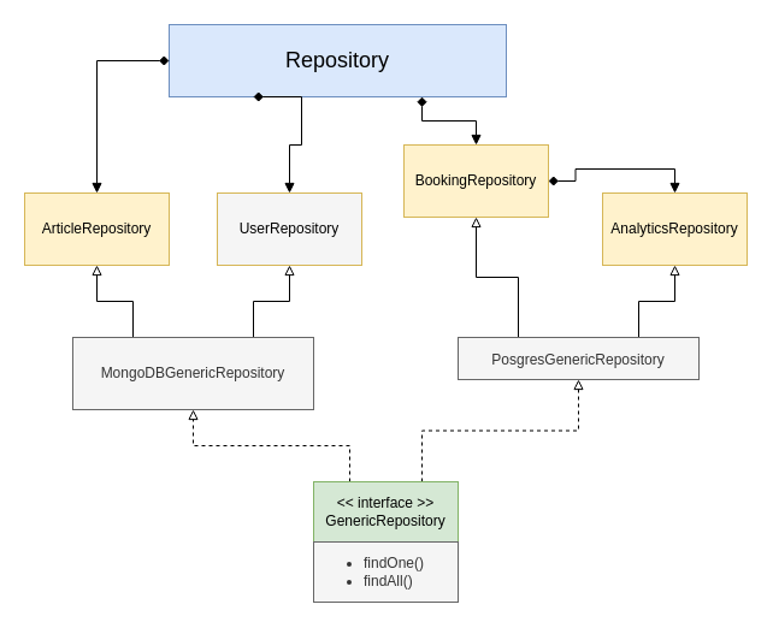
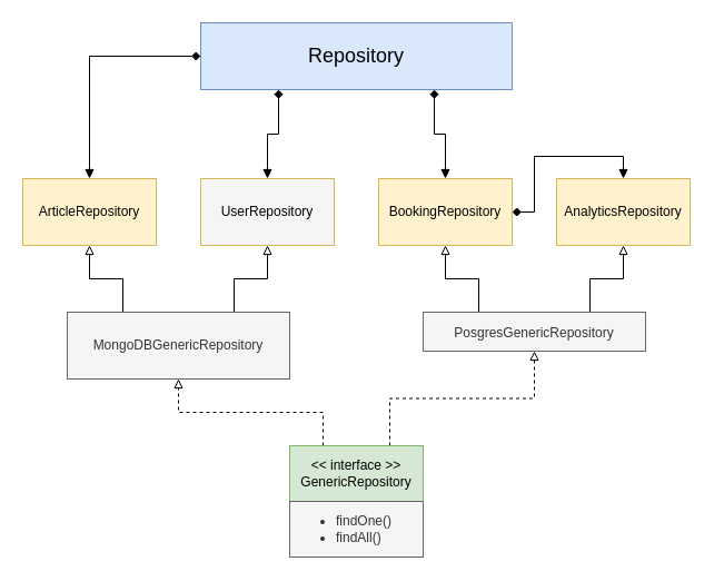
  <mxCell id="0" />
  <mxCell id="1" parent="0" />
- <mxCell id="2" value="&lt;font style=&quot;font-size: 18px;&quot;&gt;Repository&lt;/font&gt;" style="rounded=0;whiteSpace=wrap;html=1;fillColor=#dae8fc;strokeColor=#6c8ebf;" parent="1" vertex="1"><mxGeometry x="140" y="20" width="280" height="60" as="geometry" /></mxCell>
+ <mxCell id="2" value="&lt;font style=&quot;font-size: 18px;&quot;&gt;Repository&lt;/font&gt;" style="rounded=0;whiteSpace=wrap;html=1;fillColor=#dae8fc;strokeColor=#6c8ebf;" parent="1" vertex="1"><mxGeometry x="180" y="20" width="280" height="60" as="geometry" /></mxCell>
  <mxCell id="3" style="edgeStyle=orthogonalEdgeStyle;rounded=0;orthogonalLoop=1;jettySize=auto;html=1;exitX=0.75;exitY=0;exitDx=0;exitDy=0;entryX=0.5;entryY=1;entryDx=0;entryDy=0;strokeWidth=1;fontSize=18;endArrow=block;endFill=0;" parent="1" source="5" target="7" edge="1"><mxGeometry relative="1" as="geometry" /></mxCell>
  <mxCell id="4" style="edgeStyle=orthogonalEdgeStyle;rounded=0;orthogonalLoop=1;jettySize=auto;html=1;exitX=0.25;exitY=0;exitDx=0;exitDy=0;entryX=0.5;entryY=1;entryDx=0;entryDy=0;strokeWidth=1;fontSize=18;endArrow=block;endFill=0;" parent="1" source="5" target="9" edge="1"><mxGeometry relative="1" as="geometry" /></mxCell>
  <mxCell id="5" value="&lt;p style=&quot;line-height: 0.9;&quot;&gt;&lt;span style=&quot;background-color: initial;&quot;&gt;MongoDBGenericRepository&lt;/span&gt;&lt;br&gt;&lt;/p&gt;" style="rounded=0;whiteSpace=wrap;html=1;fillColor=#f5f5f5;fontColor=#333333;strokeColor=#666666;" parent="1" vertex="1"><mxGeometry x="60" y="280" width="200" height="60" as="geometry" /></mxCell>
  <mxCell id="6" style="edgeStyle=orthogonalEdgeStyle;rounded=0;orthogonalLoop=1;jettySize=auto;html=1;exitX=0.5;exitY=0;exitDx=0;exitDy=0;entryX=0.25;entryY=1;entryDx=0;entryDy=0;strokeWidth=1;fontSize=18;endArrow=diamond;endFill=1;startArrow=block;startFill=1;" parent="1" source="7" target="2" edge="1"><mxGeometry relative="1" as="geometry"><Array as="points"><mxPoint x="240" y="120" /><mxPoint x="250" y="120" /></Array></mxGeometry></mxCell>
  <mxCell id="7" value="UserRepository" style="rounded=0;whiteSpace=wrap;html=1;fillColor=#f5f5f5;strokeColor=#d6b656;" parent="1" vertex="1"><mxGeometry x="180" y="160" width="120" height="60" as="geometry" /></mxCell>
  <mxCell id="8" style="edgeStyle=orthogonalEdgeStyle;rounded=0;orthogonalLoop=1;jettySize=auto;html=1;exitX=0.5;exitY=0;exitDx=0;exitDy=0;entryX=0;entryY=0.5;entryDx=0;entryDy=0;strokeWidth=1;fontSize=18;endArrow=diamond;endFill=1;startArrow=block;startFill=1;" parent="1" source="9" target="2" edge="1"><mxGeometry relative="1" as="geometry" /></mxCell>
  <mxCell id="9" value="ArticleRepository" style="rounded=0;whiteSpace=wrap;html=1;fillColor=#fff2cc;strokeColor=#d6b656;" parent="1" vertex="1"><mxGeometry x="20" y="160" width="120" height="60" as="geometry" /></mxCell>
  <mxCell id="10" style="edgeStyle=orthogonalEdgeStyle;rounded=0;orthogonalLoop=1;jettySize=auto;html=1;exitX=0.75;exitY=0;exitDx=0;exitDy=0;entryX=0.5;entryY=1;entryDx=0;entryDy=0;strokeWidth=1;fontSize=18;endArrow=block;endFill=0;" parent="1" source="12" target="14" edge="1"><mxGeometry relative="1" as="geometry" /></mxCell>
  <mxCell id="11" style="edgeStyle=orthogonalEdgeStyle;rounded=0;orthogonalLoop=1;jettySize=auto;html=1;exitX=0.25;exitY=0;exitDx=0;exitDy=0;entryX=0.5;entryY=1;entryDx=0;entryDy=0;strokeWidth=1;fontSize=18;endArrow=block;endFill=0;" parent="1" source="12" target="16" edge="1"><mxGeometry relative="1" as="geometry" /></mxCell>
  <mxCell id="12" value="&lt;p style=&quot;line-height: 1;&quot;&gt;&lt;span style=&quot;background-color: initial;&quot;&gt;PosgresGenericRepository&lt;/span&gt;&lt;br&gt;&lt;/p&gt;" style="rounded=0;whiteSpace=wrap;html=1;fillColor=#f5f5f5;fontColor=#333333;strokeColor=#666666;" parent="1" vertex="1"><mxGeometry x="380" y="280" width="200" height="35" as="geometry" /></mxCell>
  <mxCell id="13" style="edgeStyle=orthogonalEdgeStyle;rounded=0;orthogonalLoop=1;jettySize=auto;html=1;exitX=0.5;exitY=0;exitDx=0;exitDy=0;strokeWidth=1;fontSize=18;endArrow=diamond;endFill=1;startArrow=block;startFill=1;" parent="1" source="14" target="16" edge="1"><mxGeometry relative="1" as="geometry" /></mxCell>
  <mxCell id="14" value="AnalyticsRepository" style="rounded=0;whiteSpace=wrap;html=1;fillColor=#fff2cc;strokeColor=#d6b656;" parent="1" vertex="1"><mxGeometry x="500" y="160" width="120" height="60" as="geometry" /></mxCell>
  <mxCell id="15" style="edgeStyle=orthogonalEdgeStyle;rounded=0;orthogonalLoop=1;jettySize=auto;html=1;exitX=0.5;exitY=0;exitDx=0;exitDy=0;entryX=0.75;entryY=1;entryDx=0;entryDy=0;strokeWidth=1;fontSize=18;endArrow=diamond;endFill=1;startArrow=block;startFill=1;" parent="1" source="16" target="2" edge="1"><mxGeometry relative="1" as="geometry" /></mxCell>
- <mxCell id="16" value="BookingRepository" style="rounded=0;whiteSpace=wrap;html=1;fillColor=#fff2cc;strokeColor=#d6b656;" parent="1" vertex="1"><mxGeometry x="335" y="120" width="120" height="60" as="geometry" /></mxCell>
+ <mxCell id="16" value="BookingRepository" style="rounded=0;whiteSpace=wrap;html=1;fillColor=#fff2cc;strokeColor=#d6b656;" parent="1" vertex="1"><mxGeometry x="340" y="160" width="120" height="60" as="geometry" /></mxCell>
  <mxCell id="17" style="edgeStyle=orthogonalEdgeStyle;rounded=0;orthogonalLoop=1;jettySize=auto;html=1;exitX=0.75;exitY=0;exitDx=0;exitDy=0;entryX=0.5;entryY=1;entryDx=0;entryDy=0;dashed=1;endArrow=block;endFill=0;" edge="1" parent="1" source="19" target="12"><mxGeometry relative="1" as="geometry" /></mxCell>
  <mxCell id="18" style="edgeStyle=orthogonalEdgeStyle;rounded=0;orthogonalLoop=1;jettySize=auto;html=1;exitX=0.25;exitY=0;exitDx=0;exitDy=0;entryX=0.5;entryY=1;entryDx=0;entryDy=0;dashed=1;endArrow=block;endFill=0;" edge="1" parent="1" source="19" target="5"><mxGeometry relative="1" as="geometry" /></mxCell>
  <mxCell id="19" value="&amp;lt;&amp;lt; interface &amp;gt;&amp;gt;&lt;br&gt;GenericRepository" style="rounded=0;whiteSpace=wrap;html=1;fillColor=#d5e8d4;strokeColor=#82b366;" vertex="1" parent="1"><mxGeometry x="260" y="400" width="120" height="50" as="geometry" /></mxCell>
  <mxCell id="20" value="&lt;ul&gt;&lt;li&gt;findOne()&lt;/li&gt;&lt;li&gt;findAll()&lt;/li&gt;&lt;/ul&gt;" style="rounded=0;whiteSpace=wrap;html=1;fillColor=#f5f5f5;fontColor=#333333;strokeColor=#666666;align=left;" vertex="1" parent="1"><mxGeometry x="260" y="450" width="120" height="50" as="geometry" /></mxCell>
